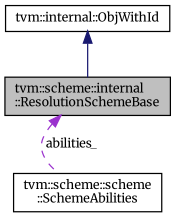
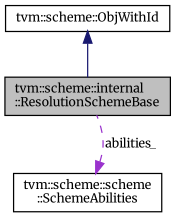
  digraph {
    fontname=Merriweather
    node [color=black fillcolor=white fontname=Merriweather fontsize=10 shape=record style=filled]
    edge [dir=back fontname=Merriweather fontsize=10 labelfontname=Helvetica labelfontsize=10]
    n1 [fillcolor=grey75 fontcolor=black height=0.2 label="tvm::scheme::internal\l::ResolutionSchemeBase" width=0.4]
-   n2 [height=0.2 label="tvm::internal::ObjWithId" width=0.4]
+   n2 [height=0.2 label="tvm::scheme::ObjWithId" width=0.4]
    n3 [height=0.2 label="tvm::scheme::scheme\l::SchemeAbilities" width=0.4]
    n2 -> n1 [color=midnightblue style=solid]
-   n1 -> n3 [color=darkorchid3 label=" abilities_" style=dashed]
+   n3 -> n1 [color=darkorchid3 label=" abilities_" style=dashed]
  }
